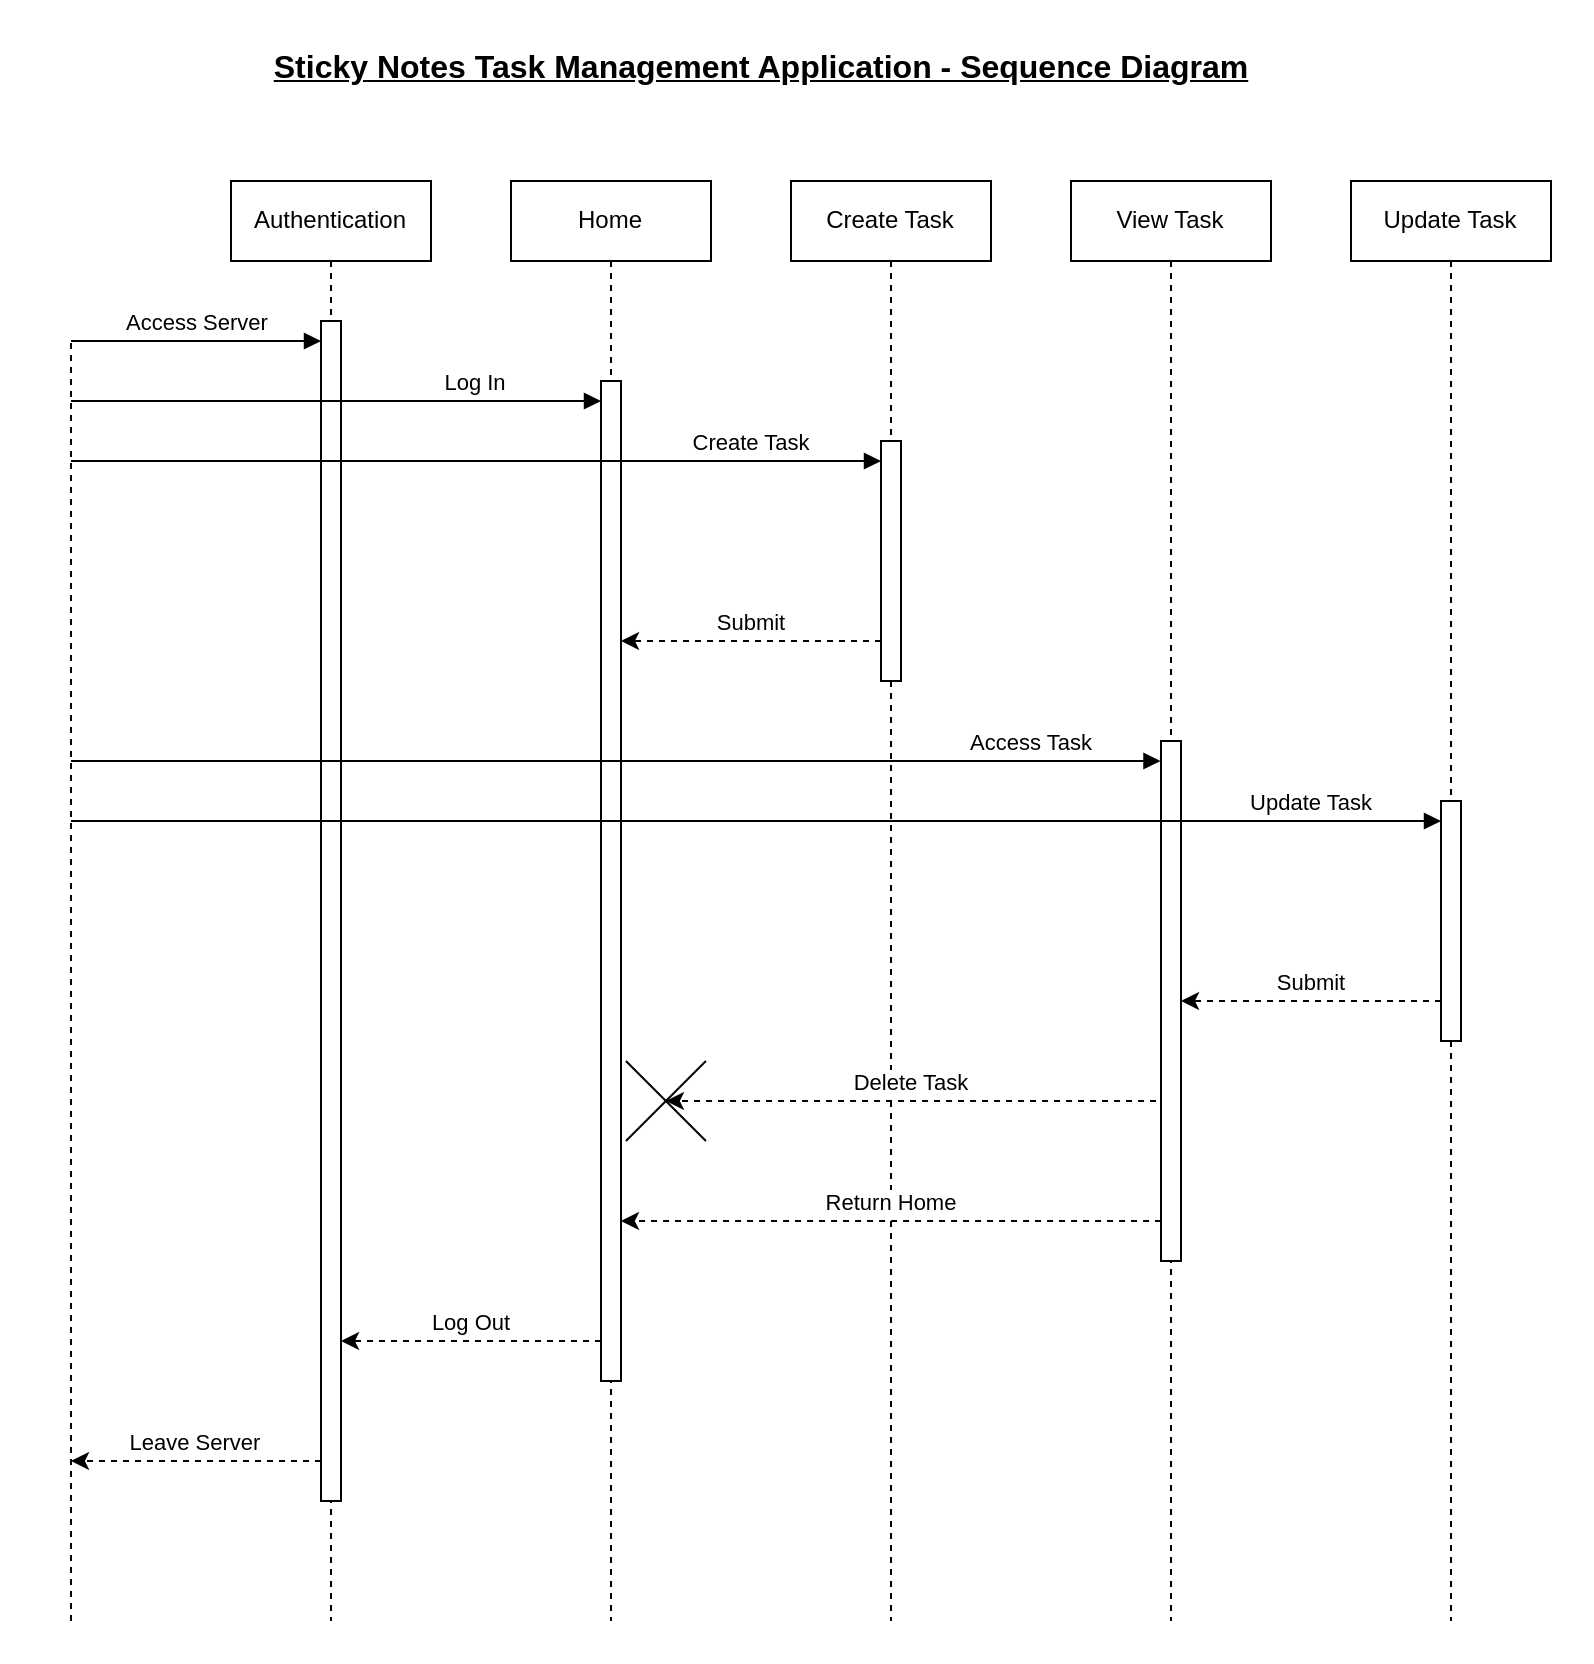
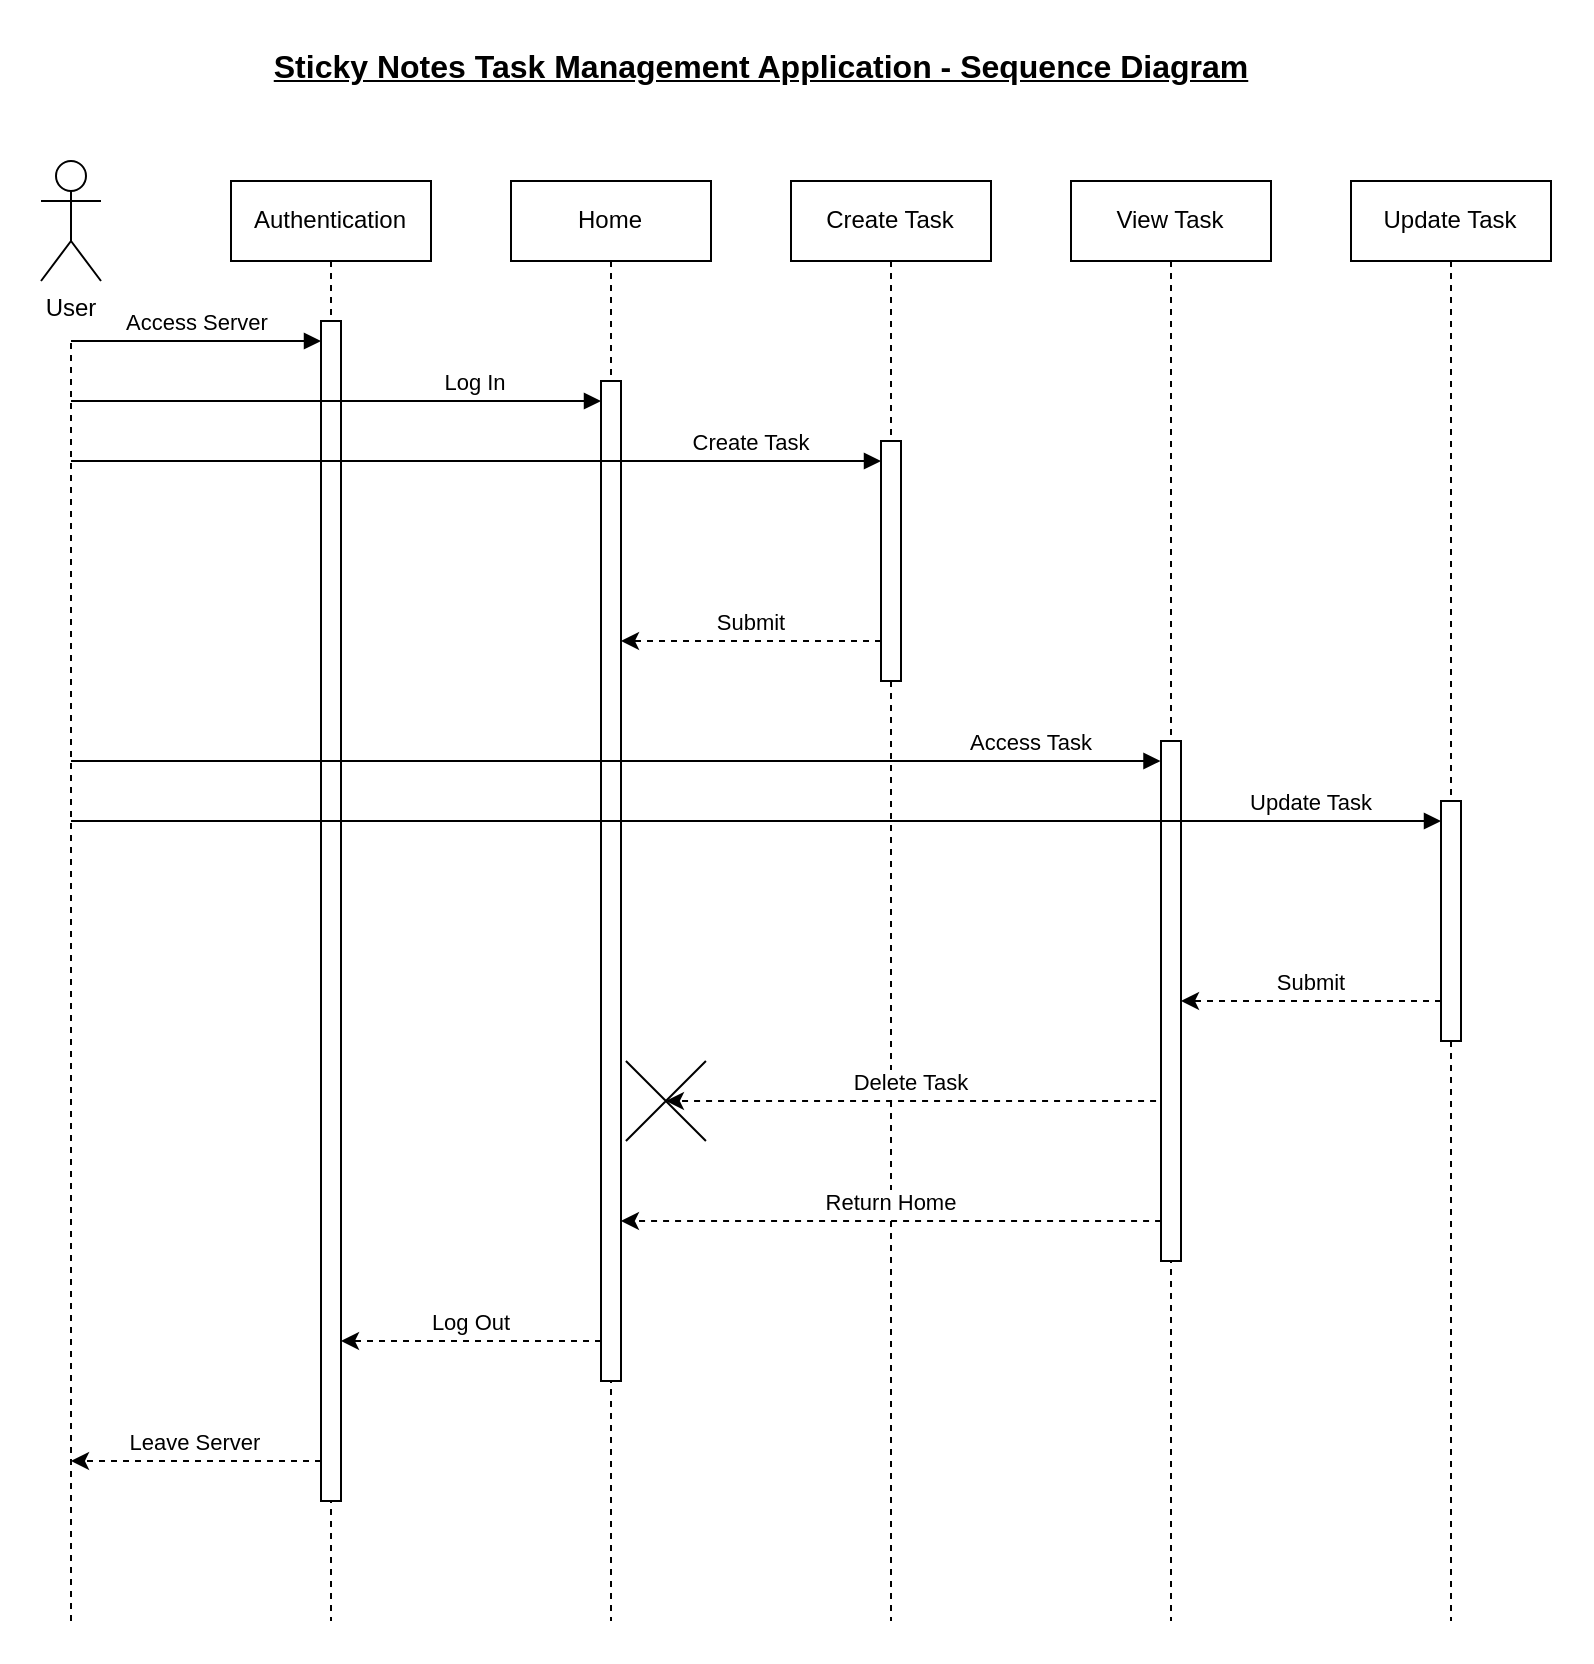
  <mxCell id="0" />
  <mxCell id="1" parent="0" />
  <mxCell id="2" value="Create Task" style="shape=umlLifeline;perimeter=lifelinePerimeter;whiteSpace=wrap;html=1;container=0;dropTarget=0;collapsible=0;recursiveResize=0;outlineConnect=0;portConstraint=eastwest;newEdgeStyle={&quot;edgeStyle&quot;:&quot;elbowEdgeStyle&quot;,&quot;elbow&quot;:&quot;vertical&quot;,&quot;curved&quot;:0,&quot;rounded&quot;:0};" parent="1" vertex="1"><mxGeometry x="395" y="90" width="100" height="720" as="geometry" /></mxCell>
  <mxCell id="3" value="Authentication" style="shape=umlLifeline;perimeter=lifelinePerimeter;whiteSpace=wrap;html=1;container=0;dropTarget=0;collapsible=0;recursiveResize=0;outlineConnect=0;portConstraint=eastwest;newEdgeStyle={&quot;edgeStyle&quot;:&quot;elbowEdgeStyle&quot;,&quot;elbow&quot;:&quot;vertical&quot;,&quot;curved&quot;:0,&quot;rounded&quot;:0};" parent="1" vertex="1"><mxGeometry x="115" y="90" width="100" height="720" as="geometry" /></mxCell>
  <mxCell id="4" value="" style="html=1;points=[];perimeter=orthogonalPerimeter;outlineConnect=0;targetShapes=umlLifeline;portConstraint=eastwest;newEdgeStyle={&quot;edgeStyle&quot;:&quot;elbowEdgeStyle&quot;,&quot;elbow&quot;:&quot;vertical&quot;,&quot;curved&quot;:0,&quot;rounded&quot;:0};" parent="3" vertex="1"><mxGeometry x="45" y="70" width="10" height="590" as="geometry" /></mxCell>
  <mxCell id="5" value="Home" style="shape=umlLifeline;perimeter=lifelinePerimeter;whiteSpace=wrap;html=1;container=0;dropTarget=0;collapsible=0;recursiveResize=0;outlineConnect=0;portConstraint=eastwest;newEdgeStyle={&quot;edgeStyle&quot;:&quot;elbowEdgeStyle&quot;,&quot;elbow&quot;:&quot;vertical&quot;,&quot;curved&quot;:0,&quot;rounded&quot;:0};" parent="1" vertex="1"><mxGeometry x="255" y="90" width="100" height="720" as="geometry" /></mxCell>
  <mxCell id="6" value="" style="html=1;points=[];perimeter=orthogonalPerimeter;outlineConnect=0;targetShapes=umlLifeline;portConstraint=eastwest;newEdgeStyle={&quot;edgeStyle&quot;:&quot;elbowEdgeStyle&quot;,&quot;elbow&quot;:&quot;vertical&quot;,&quot;curved&quot;:0,&quot;rounded&quot;:0};" parent="5" vertex="1"><mxGeometry x="45" y="100" width="10" height="500" as="geometry" /></mxCell>
  <mxCell id="7" value="" style="html=1;points=[];perimeter=orthogonalPerimeter;outlineConnect=0;targetShapes=umlLifeline;portConstraint=eastwest;newEdgeStyle={&quot;edgeStyle&quot;:&quot;elbowEdgeStyle&quot;,&quot;elbow&quot;:&quot;vertical&quot;,&quot;curved&quot;:0,&quot;rounded&quot;:0};" parent="5" vertex="1"><mxGeometry x="185" y="130" width="10" height="120" as="geometry" /></mxCell>
  <mxCell id="8" value="Access Server" style="html=1;verticalAlign=bottom;endArrow=block;edgeStyle=elbowEdgeStyle;elbow=vertical;curved=0;rounded=0;" parent="1" target="4" edge="1"><mxGeometry relative="1" as="geometry"><mxPoint x="35" y="170" as="sourcePoint" /><Array as="points"><mxPoint x="110" y="170" /></Array><mxPoint x="155" y="170" as="targetPoint" /></mxGeometry></mxCell>
  <mxCell id="9" value="Log In" style="html=1;verticalAlign=bottom;endArrow=block;edgeStyle=elbowEdgeStyle;elbow=vertical;curved=0;rounded=0;" parent="1" edge="1"><mxGeometry x="0.527" relative="1" as="geometry"><mxPoint x="35" y="200" as="sourcePoint" /><Array as="points"><mxPoint x="255" y="200" /></Array><mxPoint x="300" y="200" as="targetPoint" /><mxPoint as="offset" /></mxGeometry></mxCell>
  <mxCell id="10" value="" style="html=1;verticalAlign=bottom;endArrow=block;edgeStyle=elbowEdgeStyle;elbow=vertical;curved=0;rounded=0;" parent="1" edge="1"><mxGeometry relative="1" as="geometry"><mxPoint x="170" y="280" as="sourcePoint" /><Array as="points" /><mxPoint x="170" y="280" as="targetPoint" /></mxGeometry></mxCell>
  <mxCell id="11" value="Log Out" style="endArrow=classic;html=1;rounded=0;verticalAlign=bottom;dashed=1;" parent="1" edge="1"><mxGeometry width="50" height="50" relative="1" as="geometry"><mxPoint x="300" y="670" as="sourcePoint" /><mxPoint x="170" y="670" as="targetPoint" /><mxPoint as="offset" /></mxGeometry></mxCell>
  <mxCell id="12" value="Leave Server" style="endArrow=classic;html=1;rounded=0;verticalAlign=bottom;dashed=1;" parent="1" edge="1"><mxGeometry width="50" height="50" relative="1" as="geometry"><mxPoint x="160" y="730" as="sourcePoint" /><mxPoint x="35" y="730" as="targetPoint" /><mxPoint as="offset" /></mxGeometry></mxCell>
+ <mxCell id="13" value="User" style="shape=umlActor;verticalLabelPosition=bottom;verticalAlign=top;html=1;" parent="1" vertex="1"><mxGeometry x="20" y="80" width="30" height="60" as="geometry" /></mxCell>
  <mxCell id="14" value="Sticky Notes Task Management Application - Sequence Diagram" style="text;align=center;fontStyle=5;verticalAlign=middle;spacingLeft=3;spacingRight=3;strokeColor=none;rotatable=0;points=[[0,0.5],[1,0.5]];portConstraint=eastwest;html=1;fontSize=16;" parent="1" vertex="1"><mxGeometry x="135" y="20" width="490" height="26" as="geometry" /></mxCell>
  <mxCell id="15" value="View Task" style="shape=umlLifeline;perimeter=lifelinePerimeter;whiteSpace=wrap;html=1;container=0;dropTarget=0;collapsible=0;recursiveResize=0;outlineConnect=0;portConstraint=eastwest;newEdgeStyle={&quot;edgeStyle&quot;:&quot;elbowEdgeStyle&quot;,&quot;elbow&quot;:&quot;vertical&quot;,&quot;curved&quot;:0,&quot;rounded&quot;:0};" parent="1" vertex="1"><mxGeometry x="535" y="90" width="100" height="720" as="geometry" /></mxCell>
  <mxCell id="16" value="" style="html=1;points=[];perimeter=orthogonalPerimeter;outlineConnect=0;targetShapes=umlLifeline;portConstraint=eastwest;newEdgeStyle={&quot;edgeStyle&quot;:&quot;elbowEdgeStyle&quot;,&quot;elbow&quot;:&quot;vertical&quot;,&quot;curved&quot;:0,&quot;rounded&quot;:0};" parent="15" vertex="1"><mxGeometry x="45" y="280" width="10" height="260" as="geometry" /></mxCell>
  <mxCell id="17" value="Create Task" style="html=1;verticalAlign=bottom;endArrow=block;edgeStyle=elbowEdgeStyle;elbow=vertical;curved=0;rounded=0;" parent="1" target="7" edge="1"><mxGeometry x="0.679" relative="1" as="geometry"><mxPoint x="35" y="230" as="sourcePoint" /><Array as="points"><mxPoint x="300" y="230" /></Array><mxPoint x="435" y="230" as="targetPoint" /><mxPoint as="offset" /></mxGeometry></mxCell>
  <mxCell id="18" value="Delete Task" style="endArrow=classic;html=1;rounded=0;verticalAlign=bottom;dashed=1;" parent="1" edge="1"><mxGeometry width="50" height="50" relative="1" as="geometry"><mxPoint x="577.53" y="550" as="sourcePoint" /><mxPoint x="332.46" y="550" as="targetPoint" /><mxPoint as="offset" /></mxGeometry></mxCell>
  <mxCell id="19" value="Access Task" style="html=1;verticalAlign=bottom;endArrow=block;edgeStyle=elbowEdgeStyle;elbow=vertical;curved=0;rounded=0;" parent="1" edge="1"><mxGeometry x="0.762" relative="1" as="geometry"><mxPoint x="35" y="380" as="sourcePoint" /><Array as="points"><mxPoint x="300.25" y="380" /></Array><mxPoint x="579.75" y="380" as="targetPoint" /><mxPoint as="offset" /></mxGeometry></mxCell>
  <mxCell id="20" value="Update Task" style="shape=umlLifeline;perimeter=lifelinePerimeter;whiteSpace=wrap;html=1;container=0;dropTarget=0;collapsible=0;recursiveResize=0;outlineConnect=0;portConstraint=eastwest;newEdgeStyle={&quot;edgeStyle&quot;:&quot;elbowEdgeStyle&quot;,&quot;elbow&quot;:&quot;vertical&quot;,&quot;curved&quot;:0,&quot;rounded&quot;:0};" parent="1" vertex="1"><mxGeometry x="675" y="90" width="100" height="720" as="geometry" /></mxCell>
  <mxCell id="21" value="" style="html=1;points=[];perimeter=orthogonalPerimeter;outlineConnect=0;targetShapes=umlLifeline;portConstraint=eastwest;newEdgeStyle={&quot;edgeStyle&quot;:&quot;elbowEdgeStyle&quot;,&quot;elbow&quot;:&quot;vertical&quot;,&quot;curved&quot;:0,&quot;rounded&quot;:0};" parent="20" vertex="1"><mxGeometry x="45" y="310" width="10" height="120" as="geometry" /></mxCell>
  <mxCell id="22" value="" style="shape=mxgraph.sysml.x;" parent="1" vertex="1"><mxGeometry x="312.46" y="530" width="40" height="40" as="geometry" /></mxCell>
  <mxCell id="23" value="Submit" style="endArrow=classic;html=1;rounded=0;verticalAlign=bottom;dashed=1;" parent="1" edge="1"><mxGeometry width="50" height="50" relative="1" as="geometry"><mxPoint x="440" y="320" as="sourcePoint" /><mxPoint x="310" y="320" as="targetPoint" /><mxPoint as="offset" /></mxGeometry></mxCell>
  <mxCell id="24" value="Update Task" style="html=1;verticalAlign=bottom;endArrow=block;edgeStyle=elbowEdgeStyle;elbow=vertical;curved=0;rounded=0;" parent="1" target="21" edge="1"><mxGeometry x="0.81" relative="1" as="geometry"><mxPoint x="35" y="410" as="sourcePoint" /><Array as="points"><mxPoint x="595" y="410" /></Array><mxPoint x="715" y="410" as="targetPoint" /><mxPoint as="offset" /></mxGeometry></mxCell>
  <mxCell id="25" value="Submit" style="endArrow=classic;html=1;rounded=0;verticalAlign=bottom;dashed=1;" parent="1" edge="1"><mxGeometry width="50" height="50" relative="1" as="geometry"><mxPoint x="720" y="500" as="sourcePoint" /><mxPoint x="590" y="500" as="targetPoint" /><mxPoint as="offset" /></mxGeometry></mxCell>
  <mxCell id="26" value="Return Home" style="endArrow=classic;html=1;rounded=0;verticalAlign=bottom;dashed=1;" parent="1" edge="1"><mxGeometry width="50" height="50" relative="1" as="geometry"><mxPoint x="580.03" y="610" as="sourcePoint" /><mxPoint x="309.96" y="610" as="targetPoint" /><mxPoint as="offset" /></mxGeometry></mxCell>
  <mxCell id="27" value="" style="endArrow=none;dashed=1;html=1;rounded=0;" edge="1" parent="1"><mxGeometry width="50" height="50" relative="1" as="geometry"><mxPoint x="35" y="810" as="sourcePoint" /><mxPoint x="35" y="170" as="targetPoint" /></mxGeometry></mxCell>
